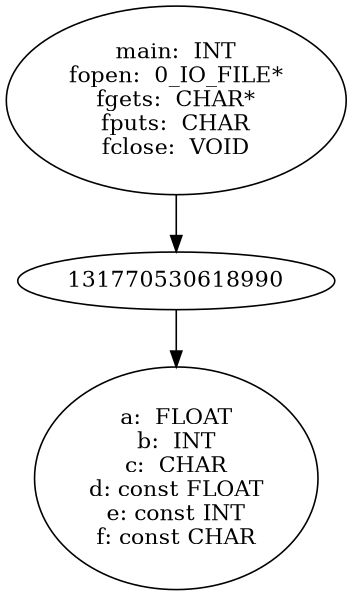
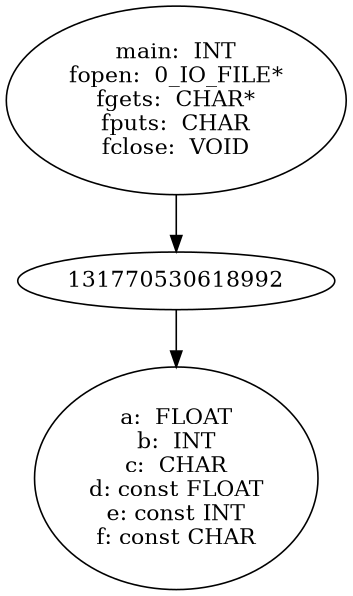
  digraph {
    n1 [label="main:  INT\nfopen:  0_IO_FILE*\nfgets:  CHAR*\nfputs:  CHAR\nfclose:  VOID"]
-   131770530618992 [label=131770530618990]
+   131770530618992
    n3 [label="a:  FLOAT\nb:  INT\nc:  CHAR\nd: const FLOAT\ne: const INT\nf: const CHAR"]
    n1 -> 131770530618992
    131770530618992 -> n3
  }
